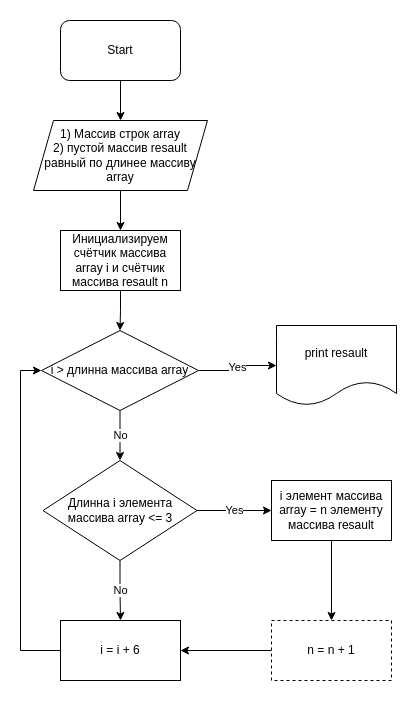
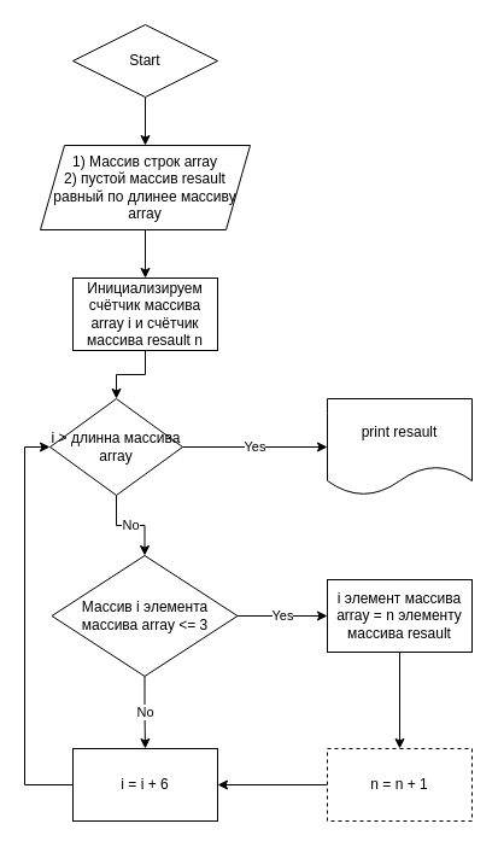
  <mxCell id="0" />
  <mxCell id="1" parent="0" />
  <mxCell id="2" style="edgeStyle=orthogonalEdgeStyle;rounded=0;orthogonalLoop=1;jettySize=auto;html=1;entryX=0.5;entryY=0;entryDx=0;entryDy=0;" parent="1" source="3" target="5" edge="1"><mxGeometry relative="1" as="geometry" /></mxCell>
- <mxCell id="3" value="Start" style="rounded=1;whiteSpace=wrap;html=1;" parent="1" vertex="1"><mxGeometry x="60" y="20" width="120" height="60" as="geometry" /></mxCell>
+ <mxCell id="3" value="Start" style="rhombus;whiteSpace=wrap;html=1;" parent="1" vertex="1"><mxGeometry x="60" y="20" width="120" height="60" as="geometry" /></mxCell>
  <mxCell id="4" style="edgeStyle=orthogonalEdgeStyle;rounded=0;orthogonalLoop=1;jettySize=auto;html=1;entryX=0.5;entryY=0;entryDx=0;entryDy=0;" parent="1" source="5" target="12" edge="1"><mxGeometry relative="1" as="geometry" /></mxCell>
  <mxCell id="5" value="1) Массив строк array&lt;br&gt;2) пустой массив resault равный по длинее массиву array" style="shape=parallelogram;perimeter=parallelogramPerimeter;whiteSpace=wrap;html=1;fixedSize=1;" parent="1" vertex="1"><mxGeometry x="33" y="120" width="174" height="70" as="geometry" /></mxCell>
  <mxCell id="6" value="No" style="edgeStyle=orthogonalEdgeStyle;rounded=0;orthogonalLoop=1;jettySize=auto;html=1;entryX=0.5;entryY=0;entryDx=0;entryDy=0;" parent="1" source="8" target="17" edge="1"><mxGeometry x="-0.008" relative="1" as="geometry"><mxPoint as="offset" /></mxGeometry></mxCell>
  <mxCell id="7" value="Yes" style="edgeStyle=orthogonalEdgeStyle;rounded=0;orthogonalLoop=1;jettySize=auto;html=1;entryX=0;entryY=0.5;entryDx=0;entryDy=0;" parent="1" source="8" target="10" edge="1"><mxGeometry relative="1" as="geometry" /></mxCell>
- <mxCell id="8" value="Длинна i элемента массива array &amp;lt;= 3" style="rhombus;whiteSpace=wrap;html=1;" parent="1" vertex="1"><mxGeometry x="42.5" y="460" width="154" height="100" as="geometry" /></mxCell>
+ <mxCell id="8" value="Массив i элемента массива array &amp;lt;= 3" style="rhombus;whiteSpace=wrap;html=1;" parent="1" vertex="1"><mxGeometry x="42.5" y="460" width="154" height="100" as="geometry" /></mxCell>
  <mxCell id="9" style="edgeStyle=orthogonalEdgeStyle;rounded=0;orthogonalLoop=1;jettySize=auto;html=1;entryX=0.5;entryY=0;entryDx=0;entryDy=0;" parent="1" source="10" target="19" edge="1"><mxGeometry relative="1" as="geometry" /></mxCell>
  <mxCell id="10" value="i элемент массива array = n элементу массива resault" style="rounded=0;whiteSpace=wrap;html=1;" parent="1" vertex="1"><mxGeometry x="271" y="480" width="120" height="60" as="geometry" /></mxCell>
  <mxCell id="11" style="edgeStyle=orthogonalEdgeStyle;rounded=0;orthogonalLoop=1;jettySize=auto;html=1;entryX=0.5;entryY=0;entryDx=0;entryDy=0;" parent="1" source="12" target="15" edge="1"><mxGeometry relative="1" as="geometry" /></mxCell>
  <mxCell id="12" value="Инициализируем счётчик массива array i и счётчик массива resault n" style="rounded=0;whiteSpace=wrap;html=1;" parent="1" vertex="1"><mxGeometry x="60" y="230" width="120" height="60" as="geometry" /></mxCell>
  <mxCell id="13" value="No" style="edgeStyle=orthogonalEdgeStyle;rounded=0;orthogonalLoop=1;jettySize=auto;html=1;entryX=0.5;entryY=0;entryDx=0;entryDy=0;" parent="1" source="15" target="8" edge="1"><mxGeometry relative="1" as="geometry" /></mxCell>
  <mxCell id="14" value="Yes" style="edgeStyle=orthogonalEdgeStyle;rounded=0;orthogonalLoop=1;jettySize=auto;html=1;entryX=0;entryY=0.5;entryDx=0;entryDy=0;" parent="1" source="15" target="20" edge="1"><mxGeometry relative="1" as="geometry" /></mxCell>
- <mxCell id="15" value="i &amp;gt; длинна массива array" style="rhombus;whiteSpace=wrap;html=1;" parent="1" vertex="1"><mxGeometry x="41" y="330" width="157" height="80" as="geometry" /></mxCell>
+ <mxCell id="15" value="i &amp;gt; длинна массива array" style="rhombus;whiteSpace=wrap;html=1;" parent="1" vertex="1"><mxGeometry x="41" y="330" width="110" height="80" as="geometry" /></mxCell>
  <mxCell id="16" style="edgeStyle=orthogonalEdgeStyle;rounded=0;orthogonalLoop=1;jettySize=auto;html=1;entryX=0;entryY=0.5;entryDx=0;entryDy=0;" parent="1" source="17" target="15" edge="1"><mxGeometry relative="1" as="geometry"><Array as="points"><mxPoint x="20" y="650" /><mxPoint x="20" y="370" /></Array></mxGeometry></mxCell>
  <mxCell id="17" value="i = i + 6" style="rounded=0;whiteSpace=wrap;html=1;" parent="1" vertex="1"><mxGeometry x="60" y="620" width="120" height="60" as="geometry" /></mxCell>
  <mxCell id="18" style="edgeStyle=orthogonalEdgeStyle;rounded=0;orthogonalLoop=1;jettySize=auto;html=1;entryX=1;entryY=0.5;entryDx=0;entryDy=0;" parent="1" source="19" target="17" edge="1"><mxGeometry relative="1" as="geometry" /></mxCell>
  <mxCell id="19" value="n = n + 1" style="rounded=0;whiteSpace=wrap;html=1;dashed=1;" parent="1" vertex="1"><mxGeometry x="271" y="620" width="120" height="60" as="geometry" /></mxCell>
- <mxCell id="20" value="print resault" style="shape=document;whiteSpace=wrap;html=1;boundedLbl=1;" parent="1" vertex="1"><mxGeometry x="276" y="325" width="120" height="80" as="geometry" /></mxCell>
+ <mxCell id="20" value="print resault" style="shape=document;whiteSpace=wrap;html=1;boundedLbl=1;" parent="1" vertex="1"><mxGeometry x="271" y="330" width="120" height="80" as="geometry" /></mxCell>
